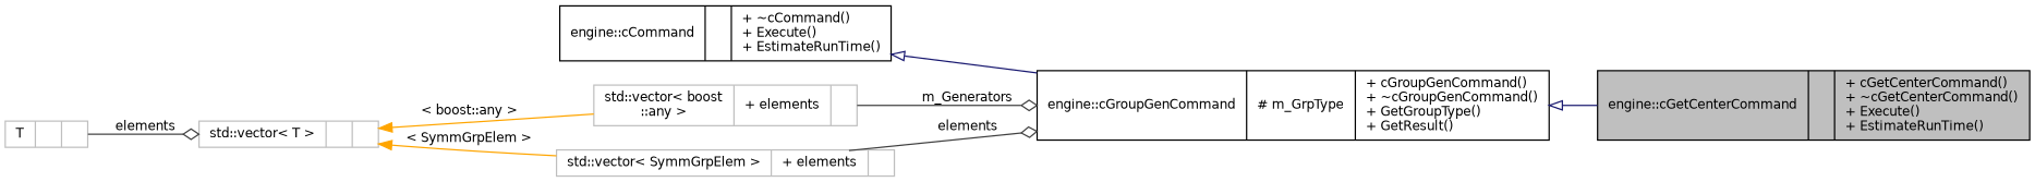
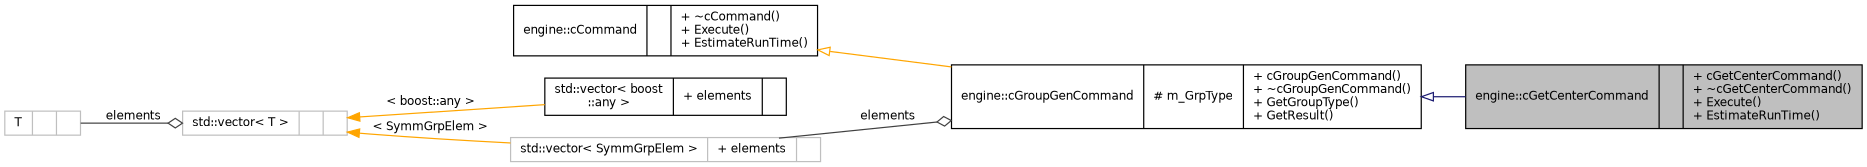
  digraph {
    rankdir=LR
    node [color=grey75 fillcolor=white fontname=Helvetica fontsize=10 shape=record style=filled]
    edge [color=grey25 dir=back fontname=Helvetica fontsize=10 labelfontname=Helvetica labelfontsize=10 style=solid]
    n1 [color=black fillcolor=grey75 fontcolor=black height=0.2 label="{engine::cGetCenterCommand\n||+ cGetCenterCommand()\l+ ~cGetCenterCommand()\l+ Execute()\l+ EstimateRunTime()\l}" width=0.4]
    n2 [color=black height=0.2 label="{engine::cGroupGenCommand\n|# m_GrpType\l|+ cGroupGenCommand()\l+ ~cGroupGenCommand()\l+ GetGroupType()\l+ GetResult()\l}" width=0.4]
    n3 [color=black height=0.2 label="{engine::cCommand\n||+ ~cCommand()\l+ Execute()\l+ EstimateRunTime()\l}" width=0.4]
-   n4 [height=0.2 label="{std::vector\< boost\l::any \>\n|+ elements\l|}" width=0.4]
+   n4 [color=black height=0.2 label="{std::vector\< boost\l::any \>\n|+ elements\l|}" width=0.4]
    n5 [height=0.2 label="{std::vector\< T \>\n||}" width=0.4]
    n6 [height=0.2 label="{std::vector\< SymmGrpElem \>\n|+ elements\l|}" width=0.4]
    n7 [height=0.2 label="{T\n||}" width=0.4]
    n2 -> n1 [arrowtail=onormal color=midnightblue]
-   n3 -> n2 [arrowtail=onormal color=midnightblue]
-   n4 -> n2 [arrowhead=odiamond label=" m_Generators" dir=""]
+   n3 -> n2 [arrowtail=onormal color=orange]
    n5 -> n4 [color=orange label=" \< boost::any \>"]
    n5 -> n6 [color=orange label=" \< SymmGrpElem \>"]
    n6 -> n2 [arrowhead=odiamond label=" elements" dir=""]
    n7 -> n5 [arrowhead=odiamond label=" elements" dir=""]
  }
